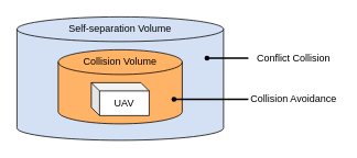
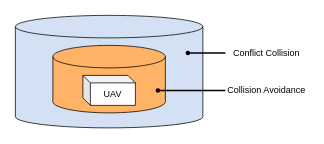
  <mxCell id="0" />
  <mxCell id="1" parent="0" />
  <mxCell id="2" value="" style="shape=cylinder3;whiteSpace=wrap;html=1;boundedLbl=1;backgroundOutline=1;size=15;fillColor=#D4E1F5;" vertex="1" parent="1"><mxGeometry x="20" y="20" width="250" height="150" as="geometry" /></mxCell>
  <mxCell id="3" value="" style="shape=cylinder3;whiteSpace=wrap;html=1;boundedLbl=1;backgroundOutline=1;size=15;fillColor=#FFB366;" vertex="1" parent="1"><mxGeometry x="70" y="60" width="150" height="90" as="geometry" /></mxCell>
  <mxCell id="4" value="UAV" style="shape=cube;whiteSpace=wrap;html=1;boundedLbl=1;backgroundOutline=1;darkOpacity=0.05;darkOpacity2=0.1;size=10;" vertex="1" parent="1"><mxGeometry x="110" y="100" width="70" height="40" as="geometry" /></mxCell>
- <mxCell id="5" value="Collision Volume" style="text;html=1;align=center;verticalAlign=middle;whiteSpace=wrap;rounded=0;" vertex="1" parent="1"><mxGeometry x="90" y="60" width="110" height="30" as="geometry" /></mxCell>
- <mxCell id="6" value="Self-separation Volume" style="text;html=1;align=center;verticalAlign=middle;whiteSpace=wrap;rounded=0;" vertex="1" parent="1"><mxGeometry x="80" y="20" width="130" height="30" as="geometry" /></mxCell>
  <mxCell id="7" value="" style="shape=waypoint;sketch=0;fillStyle=solid;size=6;pointerEvents=1;points=[];fillColor=none;resizable=0;rotatable=0;perimeter=centerPerimeter;snapToPoint=1;" vertex="1" parent="1"><mxGeometry x="240" y="60" width="20" height="20" as="geometry" /></mxCell>
  <mxCell id="8" value="" style="line;strokeWidth=2;html=1;" vertex="1" parent="1"><mxGeometry x="250" y="65" width="50" height="10" as="geometry" /></mxCell>
  <mxCell id="9" value="" style="shape=waypoint;sketch=0;fillStyle=solid;size=6;pointerEvents=1;points=[];fillColor=none;resizable=0;rotatable=0;perimeter=centerPerimeter;snapToPoint=1;" vertex="1" parent="1"><mxGeometry x="200" y="110" width="20" height="20" as="geometry" /></mxCell>
  <mxCell id="10" value="" style="line;strokeWidth=2;html=1;" vertex="1" parent="1"><mxGeometry x="210" y="115" width="90" height="10" as="geometry" /></mxCell>
  <mxCell id="11" value="Collision Avoidance" style="text;html=1;align=center;verticalAlign=middle;whiteSpace=wrap;rounded=0;" vertex="1" parent="1"><mxGeometry x="300" y="105" width="110" height="30" as="geometry" /></mxCell>
  <mxCell id="12" value="Conflict Collision" style="text;html=1;align=center;verticalAlign=middle;whiteSpace=wrap;rounded=0;" vertex="1" parent="1"><mxGeometry x="300" y="55" width="110" height="30" as="geometry" /></mxCell>
